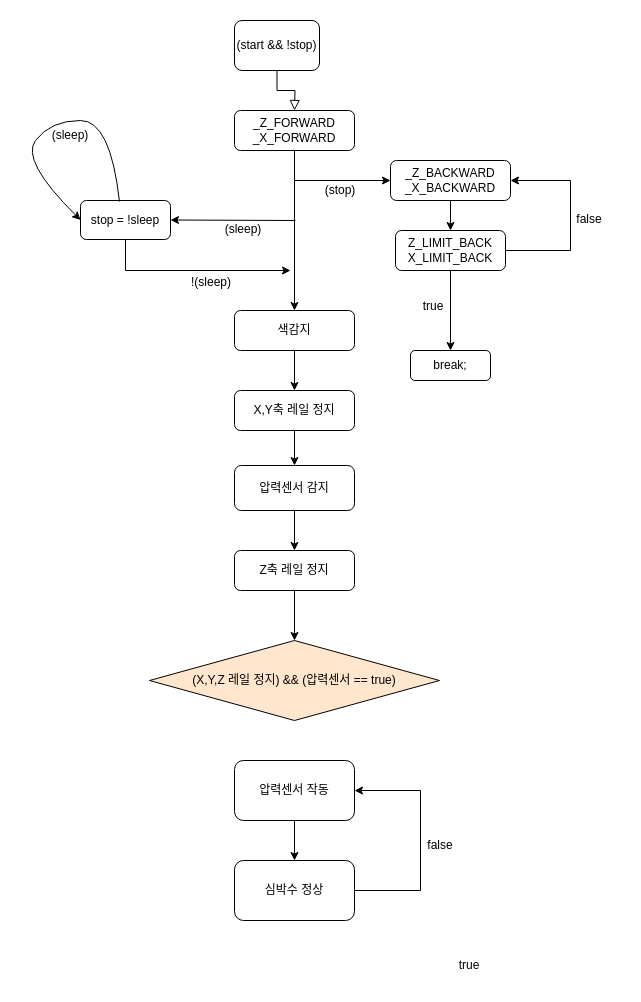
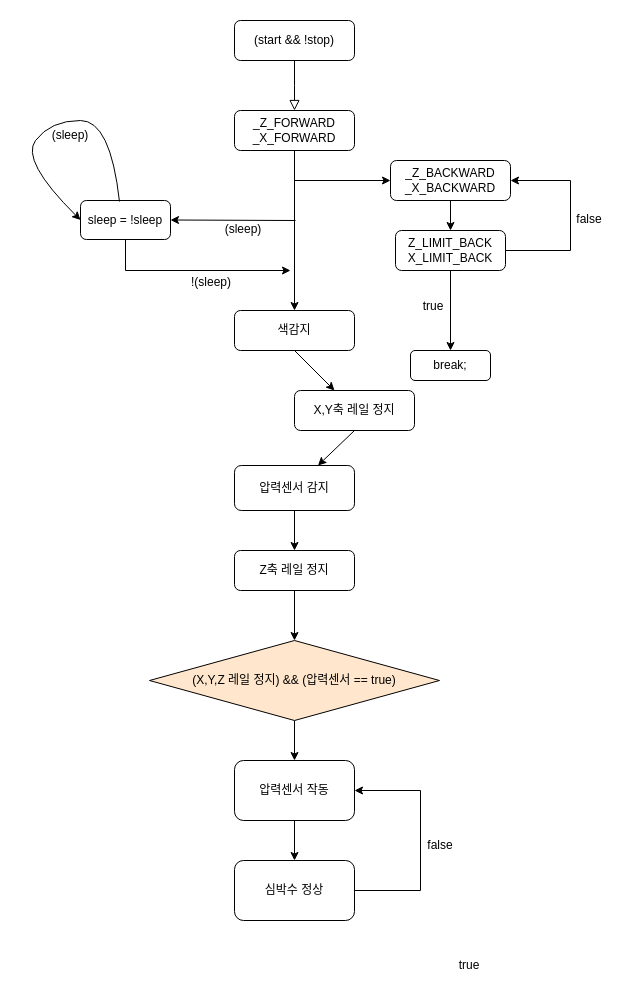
  <mxCell id="0" />
  <mxCell id="1" parent="0" />
  <mxCell id="2" value="" style="rounded=0;html=1;jettySize=auto;orthogonalLoop=1;fontSize=11;endArrow=block;endFill=0;endSize=8;strokeWidth=1;shadow=0;labelBackgroundColor=none;edgeStyle=orthogonalEdgeStyle;" parent="1" source="3" edge="1"><mxGeometry relative="1" as="geometry"><mxPoint x="294" y="110" as="targetPoint" /></mxGeometry></mxCell>
- <mxCell id="3" value="(start &amp;amp;&amp;amp; !stop)" style="rounded=1;whiteSpace=wrap;html=1;fontSize=12;glass=0;strokeWidth=1;shadow=0;" parent="1" vertex="1"><mxGeometry x="234" y="20" width="85" height="50" as="geometry" /></mxCell>
+ <mxCell id="3" value="(start &amp;amp;&amp;amp; !stop)" style="rounded=1;whiteSpace=wrap;html=1;fontSize=12;glass=0;strokeWidth=1;shadow=0;" parent="1" vertex="1"><mxGeometry x="234" y="20" width="120" height="40" as="geometry" /></mxCell>
  <mxCell id="4" value="_Z_FORWARD&lt;div&gt;_X_FORWARD&lt;/div&gt;" style="rounded=1;whiteSpace=wrap;html=1;" vertex="1" parent="1"><mxGeometry x="234" y="110" width="120" height="40" as="geometry" /></mxCell>
  <mxCell id="5" value="" style="endArrow=classic;html=1;rounded=0;exitX=0.5;exitY=1;exitDx=0;exitDy=0;" edge="1" parent="1" source="4"><mxGeometry width="50" height="50" relative="1" as="geometry"><mxPoint x="270" y="350" as="sourcePoint" /><mxPoint x="294" y="310" as="targetPoint" /></mxGeometry></mxCell>
  <mxCell id="6" value="" style="endArrow=classic;html=1;rounded=0;entryX=0;entryY=0.5;entryDx=0;entryDy=0;" edge="1" parent="1" target="11"><mxGeometry width="50" height="50" relative="1" as="geometry"><mxPoint x="294" y="180" as="sourcePoint" /><mxPoint x="394" y="180" as="targetPoint" /></mxGeometry></mxCell>
- <mxCell id="7" value="(stop)" style="text;html=1;align=center;verticalAlign=middle;whiteSpace=wrap;rounded=0;" vertex="1" parent="1"><mxGeometry x="310" y="175" width="60" height="30" as="geometry" /></mxCell>
  <mxCell id="8" value="Z_LIMIT_BACK&lt;div&gt;X_LIMIT_BACK&lt;/div&gt;" style="rounded=1;whiteSpace=wrap;html=1;" vertex="1" parent="1"><mxGeometry x="395" y="230" width="110" height="40" as="geometry" /></mxCell>
  <mxCell id="9" value="" style="endArrow=classic;html=1;rounded=0;exitX=0.5;exitY=1;exitDx=0;exitDy=0;entryX=0.5;entryY=0;entryDx=0;entryDy=0;" edge="1" parent="1" source="11" target="8"><mxGeometry width="50" height="50" relative="1" as="geometry"><mxPoint x="400" y="350" as="sourcePoint" /><mxPoint x="560" y="180" as="targetPoint" /></mxGeometry></mxCell>
  <mxCell id="10" value="" style="endArrow=classic;html=1;rounded=0;curved=0;entryX=1;entryY=0.5;entryDx=0;entryDy=0;exitX=1;exitY=0.5;exitDx=0;exitDy=0;" edge="1" parent="1" source="8" target="11"><mxGeometry width="50" height="50" relative="1" as="geometry"><mxPoint x="605" y="240" as="sourcePoint" /><mxPoint x="550" y="230" as="targetPoint" /><Array as="points"><mxPoint x="570" y="250" /><mxPoint x="570" y="180" /></Array></mxGeometry></mxCell>
  <mxCell id="11" value="_Z_BACKWARD&lt;div&gt;_X_BACKWARD&lt;/div&gt;" style="rounded=1;whiteSpace=wrap;html=1;" vertex="1" parent="1"><mxGeometry x="390" y="160" width="120" height="40" as="geometry" /></mxCell>
  <mxCell id="12" value="" style="endArrow=classic;html=1;rounded=0;exitX=0.5;exitY=1;exitDx=0;exitDy=0;" edge="1" parent="1" source="8"><mxGeometry width="50" height="50" relative="1" as="geometry"><mxPoint x="400" y="350" as="sourcePoint" /><mxPoint x="450" y="350" as="targetPoint" /></mxGeometry></mxCell>
  <mxCell id="13" value="true" style="text;html=1;align=center;verticalAlign=middle;whiteSpace=wrap;rounded=0;" vertex="1" parent="1"><mxGeometry x="403" y="291" width="60" height="30" as="geometry" /></mxCell>
  <mxCell id="14" value="false" style="text;html=1;align=center;verticalAlign=middle;whiteSpace=wrap;rounded=0;" vertex="1" parent="1"><mxGeometry x="559" y="204" width="60" height="30" as="geometry" /></mxCell>
  <mxCell id="15" value="break;" style="rounded=1;whiteSpace=wrap;html=1;" vertex="1" parent="1"><mxGeometry x="410" y="350" width="80" height="30" as="geometry" /></mxCell>
  <mxCell id="16" value="" style="endArrow=classic;html=1;rounded=0;entryX=1;entryY=0.5;entryDx=0;entryDy=0;" edge="1" parent="1" target="18"><mxGeometry width="50" height="50" relative="1" as="geometry"><mxPoint x="295" y="220" as="sourcePoint" /><mxPoint x="175" y="220" as="targetPoint" /></mxGeometry></mxCell>
  <mxCell id="17" value="(sleep)" style="text;html=1;align=center;verticalAlign=middle;whiteSpace=wrap;rounded=0;" vertex="1" parent="1"><mxGeometry x="213" y="214" width="60" height="30" as="geometry" /></mxCell>
- <mxCell id="18" value="stop = !sleep" style="rounded=1;whiteSpace=wrap;html=1;" vertex="1" parent="1"><mxGeometry x="80" y="200" width="90" height="39" as="geometry" /></mxCell>
+ <mxCell id="18" value="sleep = !sleep" style="rounded=1;whiteSpace=wrap;html=1;" vertex="1" parent="1"><mxGeometry x="80" y="200" width="90" height="39" as="geometry" /></mxCell>
  <mxCell id="19" value="" style="endArrow=classic;html=1;rounded=0;exitX=0.433;exitY=0.026;exitDx=0;exitDy=0;curved=1;entryX=0;entryY=0.5;entryDx=0;entryDy=0;exitPerimeter=0;" edge="1" parent="1" source="18" target="18"><mxGeometry width="50" height="50" relative="1" as="geometry"><mxPoint x="115" y="155.5" as="sourcePoint" /><mxPoint x="10" y="160" as="targetPoint" /><Array as="points"><mxPoint x="110" y="120" /><mxPoint x="50" y="120" /><mxPoint x="20" y="160" /></Array></mxGeometry></mxCell>
  <mxCell id="20" value="(sleep)" style="text;html=1;align=center;verticalAlign=middle;whiteSpace=wrap;rounded=0;" vertex="1" parent="1"><mxGeometry x="40" y="120" width="60" height="30" as="geometry" /></mxCell>
  <mxCell id="21" value="" style="endArrow=classic;html=1;rounded=0;exitX=0.5;exitY=1;exitDx=0;exitDy=0;" edge="1" parent="1" source="18"><mxGeometry width="50" height="50" relative="1" as="geometry"><mxPoint x="150" y="350" as="sourcePoint" /><mxPoint x="290" y="270" as="targetPoint" /><Array as="points"><mxPoint x="125" y="270" /></Array></mxGeometry></mxCell>
  <mxCell id="22" value="!(sleep)" style="text;html=1;align=center;verticalAlign=middle;whiteSpace=wrap;rounded=0;" vertex="1" parent="1"><mxGeometry x="181" y="267" width="60" height="30" as="geometry" /></mxCell>
  <mxCell id="23" value="색감지" style="rounded=1;whiteSpace=wrap;html=1;" vertex="1" parent="1"><mxGeometry x="234" y="310" width="120" height="40" as="geometry" /></mxCell>
  <mxCell id="24" value="" style="endArrow=classic;html=1;rounded=0;exitX=0.5;exitY=1;exitDx=0;exitDy=0;" edge="1" parent="1" source="23" target="25"><mxGeometry width="50" height="50" relative="1" as="geometry"><mxPoint x="360" y="350" as="sourcePoint" /><mxPoint x="294" y="400" as="targetPoint" /></mxGeometry></mxCell>
- <mxCell id="25" value="X,Y축 레일 정지" style="rounded=1;whiteSpace=wrap;html=1;" vertex="1" parent="1"><mxGeometry x="234" y="390" width="120" height="40" as="geometry" /></mxCell>
+ <mxCell id="25" value="X,Y축 레일 정지" style="rounded=1;whiteSpace=wrap;html=1;" vertex="1" parent="1"><mxGeometry x="294" y="390" width="120" height="40" as="geometry" /></mxCell>
  <mxCell id="26" value="" style="endArrow=classic;html=1;rounded=0;exitX=0.5;exitY=1;exitDx=0;exitDy=0;" edge="1" parent="1" source="25" target="27"><mxGeometry width="50" height="50" relative="1" as="geometry"><mxPoint x="360" y="350" as="sourcePoint" /><mxPoint x="294" y="480" as="targetPoint" /></mxGeometry></mxCell>
  <mxCell id="27" value="압력센서 감지" style="rounded=1;whiteSpace=wrap;html=1;" vertex="1" parent="1"><mxGeometry x="234" y="465" width="120" height="45" as="geometry" /></mxCell>
  <mxCell id="28" value="" style="endArrow=classic;html=1;rounded=0;exitX=0.5;exitY=1;exitDx=0;exitDy=0;" edge="1" parent="1" source="27" target="29"><mxGeometry width="50" height="50" relative="1" as="geometry"><mxPoint x="360" y="350" as="sourcePoint" /><mxPoint x="294" y="560" as="targetPoint" /></mxGeometry></mxCell>
  <mxCell id="29" value="Z축 레일 정지" style="rounded=1;whiteSpace=wrap;html=1;" vertex="1" parent="1"><mxGeometry x="234" y="550" width="120" height="40" as="geometry" /></mxCell>
  <mxCell id="30" value="" style="endArrow=classic;html=1;rounded=0;exitX=0.5;exitY=1;exitDx=0;exitDy=0;entryX=0.5;entryY=0;entryDx=0;entryDy=0;" edge="1" parent="1" source="29" target="32"><mxGeometry width="50" height="50" relative="1" as="geometry"><mxPoint x="360" y="850" as="sourcePoint" /><mxPoint x="294" y="640" as="targetPoint" /></mxGeometry></mxCell>
+ <mxCell id="31" value="" style="edgeStyle=orthogonalEdgeStyle;rounded=0;orthogonalLoop=1;jettySize=auto;html=1;" edge="1" parent="1" source="32" target="34"><mxGeometry relative="1" as="geometry" /></mxCell>
  <mxCell id="32" value="(X,Y,Z 레일 정지) &amp;amp;&amp;amp; (압력센서 == true)" style="rhombus;whiteSpace=wrap;html=1;fillColor=#ffe6cc;" vertex="1" parent="1"><mxGeometry x="149" y="640" width="290" height="80" as="geometry" /></mxCell>
  <mxCell id="33" value="" style="edgeStyle=orthogonalEdgeStyle;rounded=0;orthogonalLoop=1;jettySize=auto;html=1;" edge="1" parent="1" source="34" target="35"><mxGeometry relative="1" as="geometry" /></mxCell>
  <mxCell id="34" value="압력센서 작동" style="rounded=1;whiteSpace=wrap;html=1;" vertex="1" parent="1"><mxGeometry x="234" y="760" width="120" height="60" as="geometry" /></mxCell>
  <mxCell id="35" value="심박수 정상" style="whiteSpace=wrap;html=1;rounded=1;" vertex="1" parent="1"><mxGeometry x="234" y="860" width="120" height="60" as="geometry" /></mxCell>
  <mxCell id="36" value="true" style="text;html=1;align=center;verticalAlign=middle;whiteSpace=wrap;rounded=0;" vertex="1" parent="1"><mxGeometry x="439" y="950" width="60" height="30" as="geometry" /></mxCell>
  <mxCell id="37" value="" style="endArrow=classic;html=1;rounded=0;exitX=1;exitY=0.5;exitDx=0;exitDy=0;entryX=1;entryY=0.5;entryDx=0;entryDy=0;" edge="1" parent="1" source="35" target="34"><mxGeometry width="50" height="50" relative="1" as="geometry"><mxPoint x="360" y="570" as="sourcePoint" /><mxPoint x="294" y="740" as="targetPoint" /><Array as="points"><mxPoint x="420" y="890" /><mxPoint x="420" y="790" /></Array></mxGeometry></mxCell>
  <mxCell id="38" value="false" style="text;html=1;align=center;verticalAlign=middle;whiteSpace=wrap;rounded=0;" vertex="1" parent="1"><mxGeometry x="410" y="830" width="60" height="30" as="geometry" /></mxCell>
